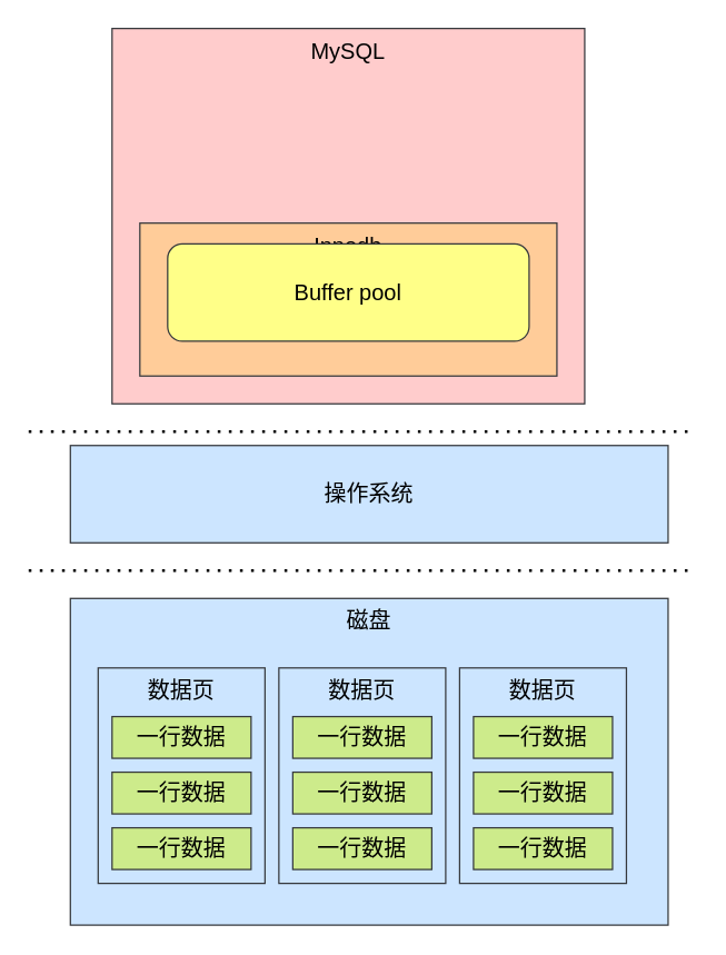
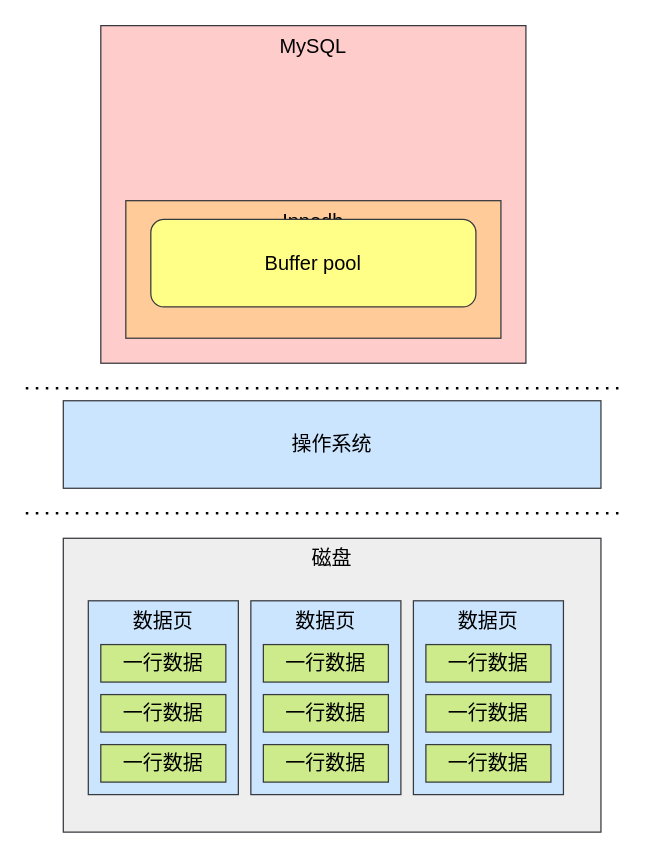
  <mxCell id="0" />
  <mxCell id="1" parent="0" />
  <mxCell id="2" value="MySQL" style="rounded=0;whiteSpace=wrap;html=1;verticalAlign=top;fontSize=16;fillColor=#ffcccc;strokeColor=#36393d;" vertex="1" parent="1"><mxGeometry x="80" y="20" width="340" height="270" as="geometry" /></mxCell>
  <mxCell id="3" value="Innodb" style="rounded=0;whiteSpace=wrap;html=1;verticalAlign=top;fontSize=16;fillColor=#ffcc99;strokeColor=#36393d;" vertex="1" parent="1"><mxGeometry x="100" y="160" width="300" height="110" as="geometry" /></mxCell>
  <mxCell id="4" value="Buffer pool" style="rounded=1;whiteSpace=wrap;html=1;fontSize=16;fillColor=#ffff88;strokeColor=#36393d;" vertex="1" parent="1"><mxGeometry x="120" y="175" width="260" height="70" as="geometry" /></mxCell>
  <mxCell id="5" value="" style="endArrow=none;dashed=1;html=1;dashPattern=1 3;strokeWidth=2;rounded=0;fontSize=16;" edge="1" parent="1"><mxGeometry width="50" height="50" relative="1" as="geometry"><mxPoint x="20" y="310" as="sourcePoint" /><mxPoint x="500" y="310" as="targetPoint" /></mxGeometry></mxCell>
  <mxCell id="6" value="操作系统" style="rounded=0;whiteSpace=wrap;html=1;fontSize=16;fillColor=#cce5ff;strokeColor=#36393d;" vertex="1" parent="1"><mxGeometry x="50" y="320" width="430" height="70" as="geometry" /></mxCell>
  <mxCell id="7" value="" style="endArrow=none;dashed=1;html=1;dashPattern=1 3;strokeWidth=2;rounded=0;fontSize=16;" edge="1" parent="1"><mxGeometry width="50" height="50" relative="1" as="geometry"><mxPoint x="20" y="410" as="sourcePoint" /><mxPoint x="500" y="410" as="targetPoint" /></mxGeometry></mxCell>
- <mxCell id="8" value="磁盘" style="rounded=0;whiteSpace=wrap;html=1;verticalAlign=top;fontSize=16;fillColor=#cce5ff;strokeColor=#36393d;" vertex="1" parent="1"><mxGeometry x="50" y="430" width="430" height="235" as="geometry" /></mxCell>
+ <mxCell id="8" value="磁盘" style="rounded=0;whiteSpace=wrap;html=1;verticalAlign=top;fontSize=16;fillColor=#eeeeee;strokeColor=#36393d;" vertex="1" parent="1"><mxGeometry x="50" y="430" width="430" height="235" as="geometry" /></mxCell>
  <mxCell id="9" value="数据页" style="rounded=0;whiteSpace=wrap;html=1;verticalAlign=top;fontSize=16;fillColor=#cce5ff;strokeColor=#36393d;" vertex="1" parent="1"><mxGeometry x="70" y="480" width="120" height="155" as="geometry" /></mxCell>
  <mxCell id="10" value="一行数据" style="rounded=0;whiteSpace=wrap;html=1;fontSize=16;fillColor=#cdeb8b;strokeColor=#36393d;" vertex="1" parent="1"><mxGeometry x="80" y="515" width="100" height="30" as="geometry" /></mxCell>
  <mxCell id="11" value="一行数据" style="rounded=0;whiteSpace=wrap;html=1;fontSize=16;fillColor=#cdeb8b;strokeColor=#36393d;" vertex="1" parent="1"><mxGeometry x="80" y="555" width="100" height="30" as="geometry" /></mxCell>
  <mxCell id="12" value="一行数据" style="rounded=0;whiteSpace=wrap;html=1;fontSize=16;fillColor=#cdeb8b;strokeColor=#36393d;" vertex="1" parent="1"><mxGeometry x="80" y="595" width="100" height="30" as="geometry" /></mxCell>
  <mxCell id="13" value="数据页" style="rounded=0;whiteSpace=wrap;html=1;verticalAlign=top;fontSize=16;fillColor=#cce5ff;strokeColor=#36393d;" vertex="1" parent="1"><mxGeometry x="200" y="480" width="120" height="155" as="geometry" /></mxCell>
  <mxCell id="14" value="一行数据" style="rounded=0;whiteSpace=wrap;html=1;fontSize=16;fillColor=#cdeb8b;strokeColor=#36393d;" vertex="1" parent="1"><mxGeometry x="210" y="515" width="100" height="30" as="geometry" /></mxCell>
  <mxCell id="15" value="一行数据" style="rounded=0;whiteSpace=wrap;html=1;fontSize=16;fillColor=#cdeb8b;strokeColor=#36393d;" vertex="1" parent="1"><mxGeometry x="210" y="555" width="100" height="30" as="geometry" /></mxCell>
  <mxCell id="16" value="一行数据" style="rounded=0;whiteSpace=wrap;html=1;fontSize=16;fillColor=#cdeb8b;strokeColor=#36393d;" vertex="1" parent="1"><mxGeometry x="210" y="595" width="100" height="30" as="geometry" /></mxCell>
  <mxCell id="17" value="数据页" style="rounded=0;whiteSpace=wrap;html=1;verticalAlign=top;fontSize=16;fillColor=#cce5ff;strokeColor=#36393d;" vertex="1" parent="1"><mxGeometry x="330" y="480" width="120" height="155" as="geometry" /></mxCell>
  <mxCell id="18" value="一行数据" style="rounded=0;whiteSpace=wrap;html=1;fontSize=16;fillColor=#cdeb8b;strokeColor=#36393d;" vertex="1" parent="1"><mxGeometry x="340" y="515" width="100" height="30" as="geometry" /></mxCell>
  <mxCell id="19" value="一行数据" style="rounded=0;whiteSpace=wrap;html=1;fontSize=16;fillColor=#cdeb8b;strokeColor=#36393d;" vertex="1" parent="1"><mxGeometry x="340" y="555" width="100" height="30" as="geometry" /></mxCell>
  <mxCell id="20" value="一行数据" style="rounded=0;whiteSpace=wrap;html=1;fontSize=16;fillColor=#cdeb8b;strokeColor=#36393d;" vertex="1" parent="1"><mxGeometry x="340" y="595" width="100" height="30" as="geometry" /></mxCell>
